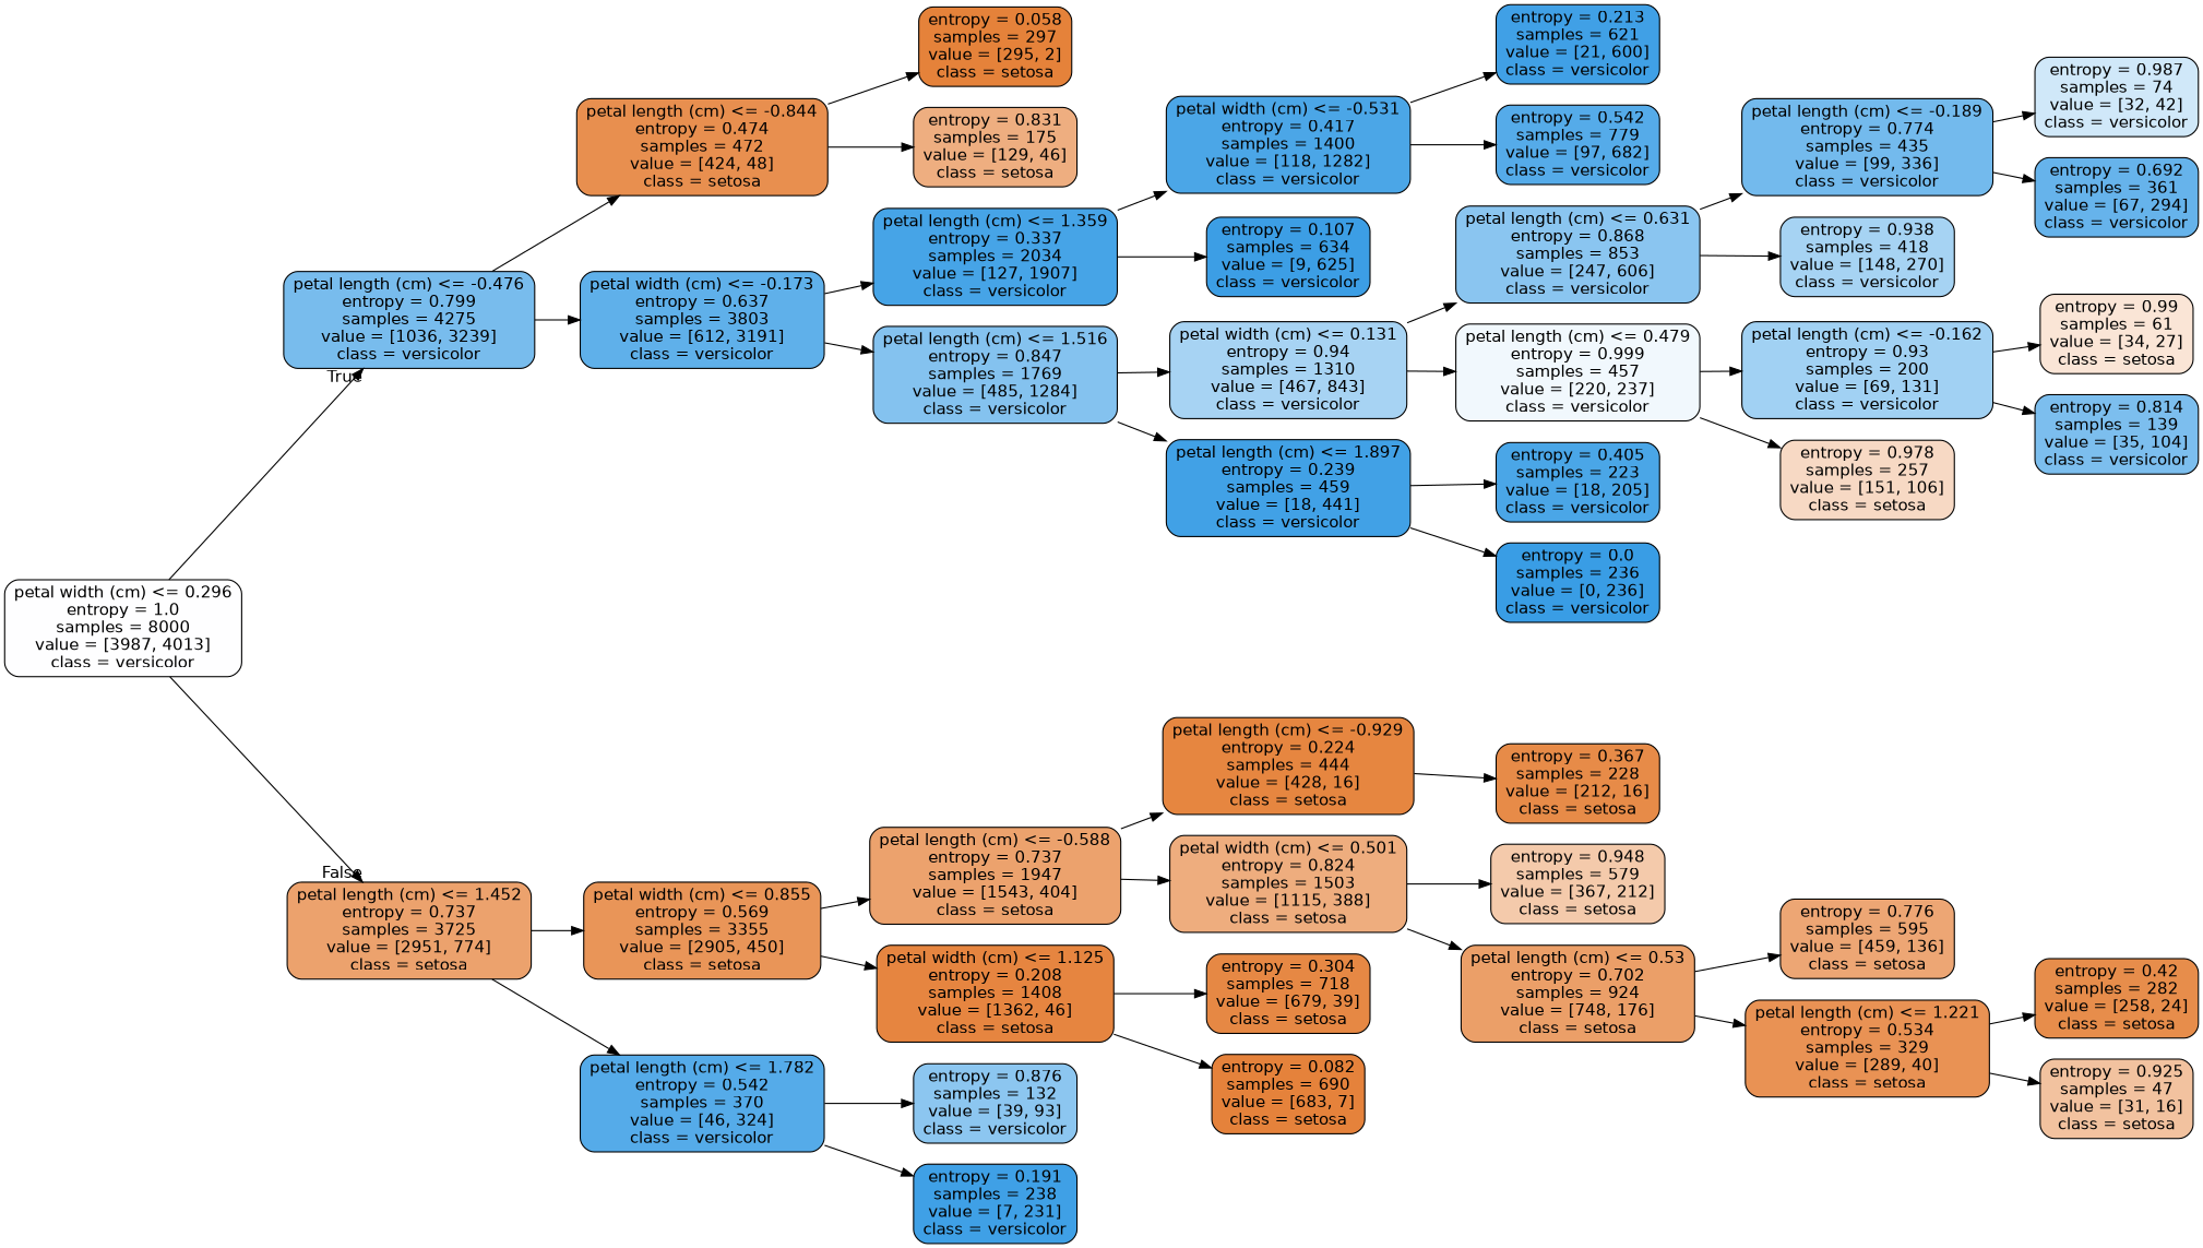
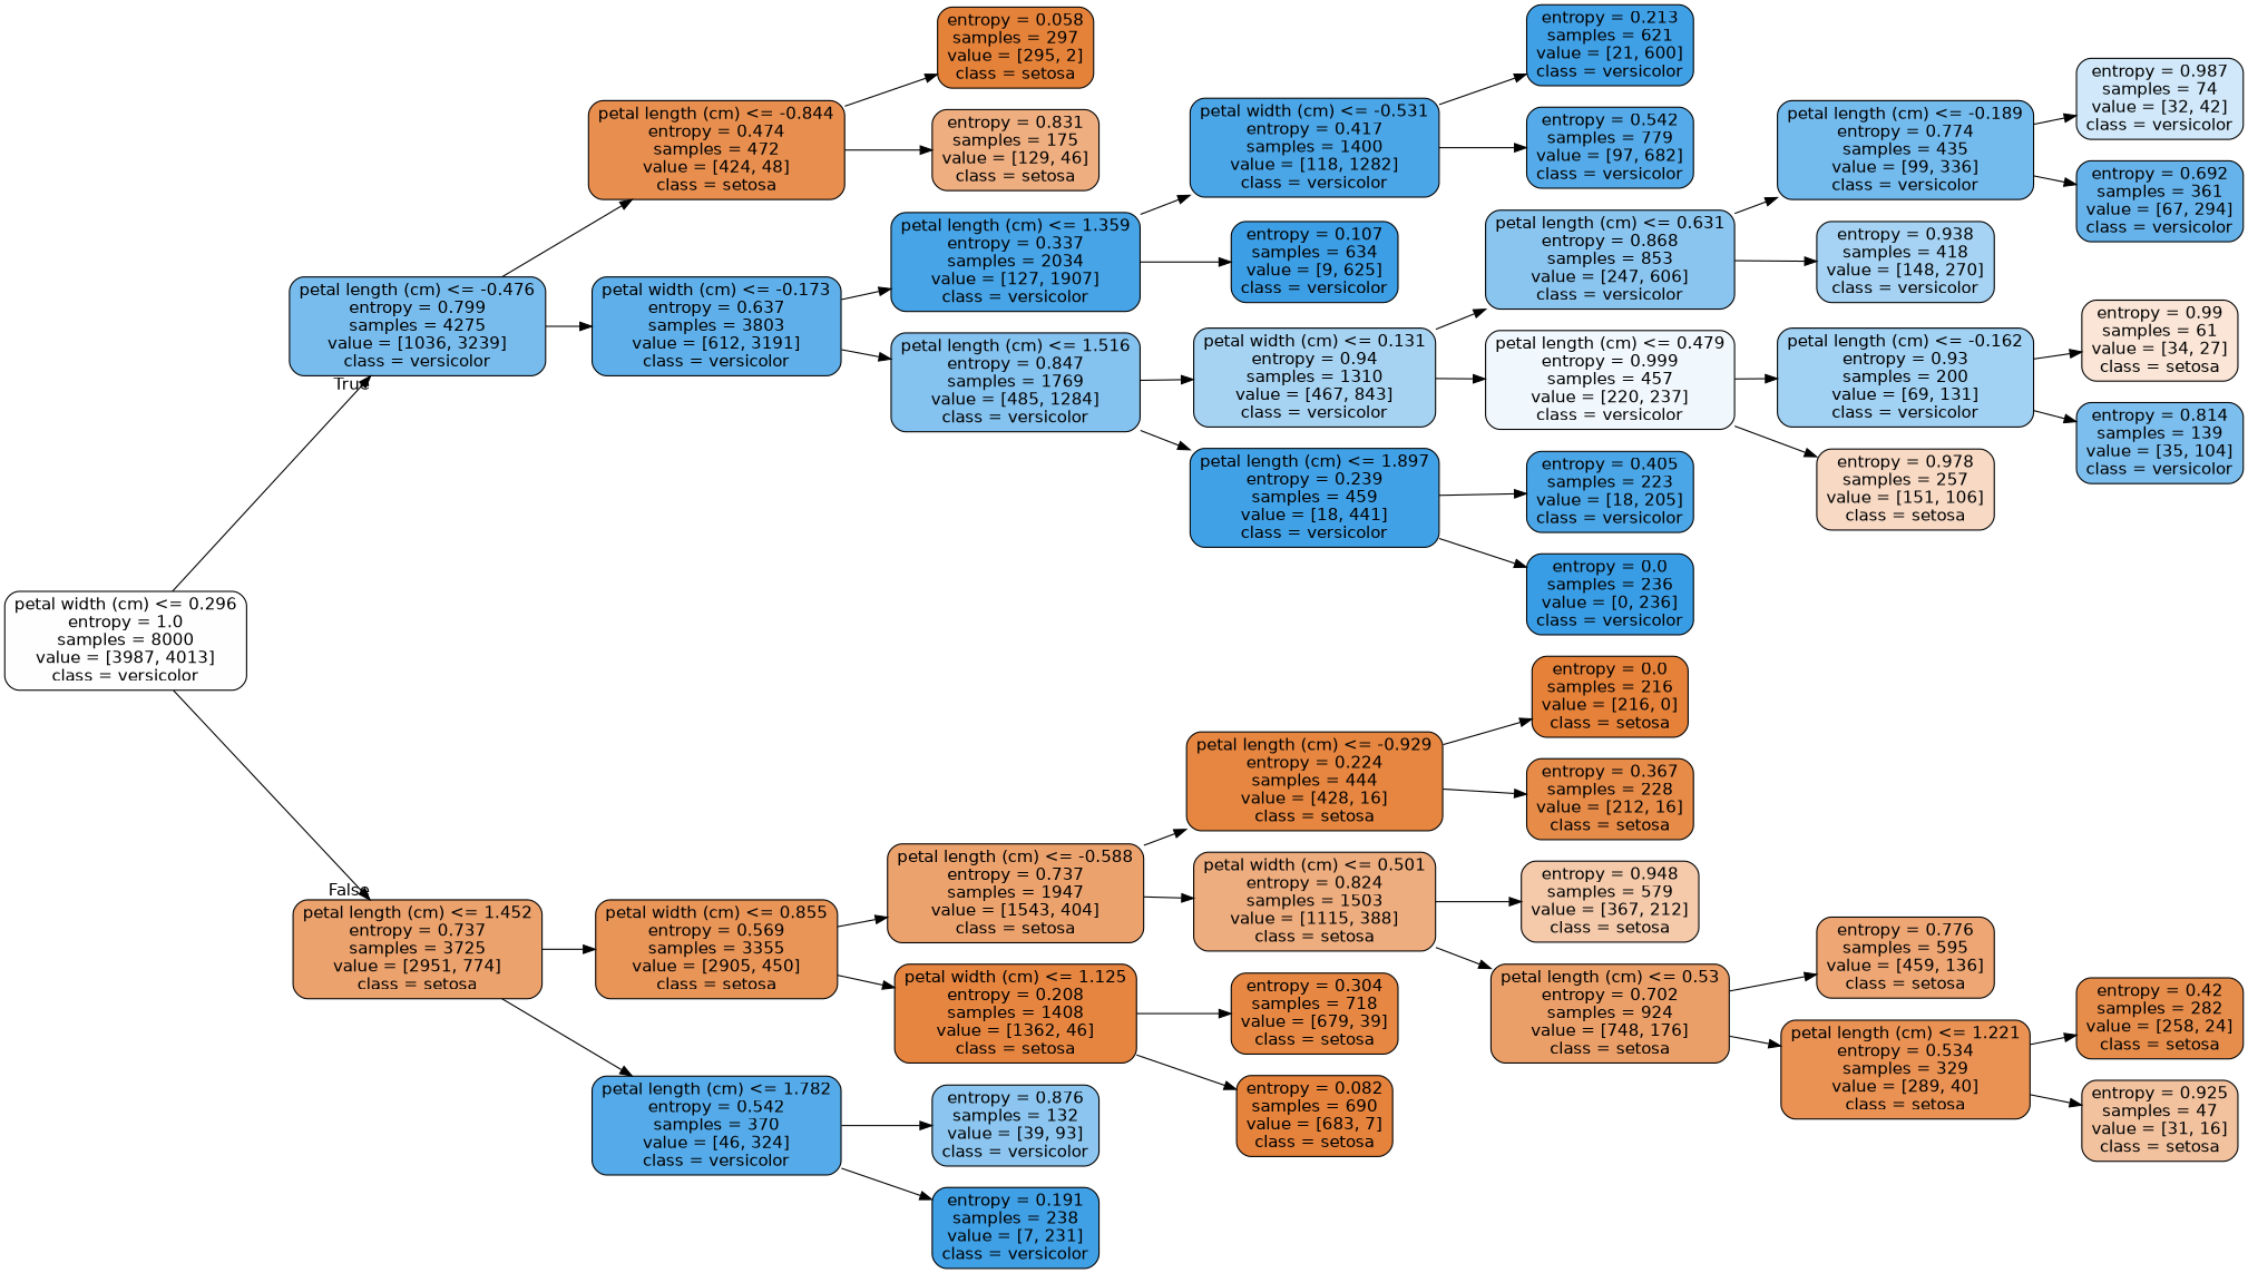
  digraph {
    rankdir=LR
    node [color=black fillcolor="#eca26d" fontname=helvetica shape=box style="filled, rounded"]
    edge [fontname=helvetica]
    n1 [fillcolor="#fefeff" label="petal width (cm) <= 0.296\nentropy = 1.0\nsamples = 8000\nvalue = [3987, 4013]\nclass = versicolor"]
    n2 [fillcolor="#78bced" label="petal length (cm) <= -0.476\nentropy = 0.799\nsamples = 4275\nvalue = [1036, 3239]\nclass = versicolor"]
    n3 [label="petal length (cm) <= 1.452\nentropy = 0.737\nsamples = 3725\nvalue = [2951, 774]\nclass = setosa"]
    n4 [fillcolor="#e88f4f" label="petal length (cm) <= -0.844\nentropy = 0.474\nsamples = 472\nvalue = [424, 48]\nclass = setosa"]
    n5 [fillcolor="#5fb0ea" label="petal width (cm) <= -0.173\nentropy = 0.637\nsamples = 3803\nvalue = [612, 3191]\nclass = versicolor"]
    n6 [fillcolor="#e5823a" label="entropy = 0.058\nsamples = 297\nvalue = [295, 2]\nclass = setosa"]
    n7 [fillcolor="#eeae80" label="entropy = 0.831\nsamples = 175\nvalue = [129, 46]\nclass = setosa"]
    n8 [fillcolor="#46a4e7" label="petal length (cm) <= 1.359\nentropy = 0.337\nsamples = 2034\nvalue = [127, 1907]\nclass = versicolor"]
    n9 [fillcolor="#84c2ef" label="petal length (cm) <= 1.516\nentropy = 0.847\nsamples = 1769\nvalue = [485, 1284]\nclass = versicolor"]
    n10 [fillcolor="#4ba6e7" label="petal width (cm) <= -0.531\nentropy = 0.417\nsamples = 1400\nvalue = [118, 1282]\nclass = versicolor"]
    n11 [fillcolor="#3c9ee5" label="entropy = 0.107\nsamples = 634\nvalue = [9, 625]\nclass = versicolor"]
    n12 [fillcolor="#40a0e6" label="entropy = 0.213\nsamples = 621\nvalue = [21, 600]\nclass = versicolor"]
    n13 [fillcolor="#55abe9" label="entropy = 0.542\nsamples = 779\nvalue = [97, 682]\nclass = versicolor"]
    n14 [fillcolor="#a7d3f3" label="petal width (cm) <= 0.131\nentropy = 0.94\nsamples = 1310\nvalue = [467, 843]\nclass = versicolor"]
    n15 [fillcolor="#41a1e6" label="petal length (cm) <= 1.897\nentropy = 0.239\nsamples = 459\nvalue = [18, 441]\nclass = versicolor"]
    n16 [fillcolor="#8ac5f0" label="petal length (cm) <= 0.631\nentropy = 0.868\nsamples = 853\nvalue = [247, 606]\nclass = versicolor"]
    n17 [fillcolor="#f1f8fd" label="petal length (cm) <= 0.479\nentropy = 0.999\nsamples = 457\nvalue = [220, 237]\nclass = versicolor"]
    n18 [fillcolor="#73baed" label="petal length (cm) <= -0.189\nentropy = 0.774\nsamples = 435\nvalue = [99, 336]\nclass = versicolor"]
    n19 [fillcolor="#a6d3f3" label="entropy = 0.938\nsamples = 418\nvalue = [148, 270]\nclass = versicolor"]
    n20 [fillcolor="#d0e8f9" label="entropy = 0.987\nsamples = 74\nvalue = [32, 42]\nclass = versicolor"]
    n21 [fillcolor="#66b3eb" label="entropy = 0.692\nsamples = 361\nvalue = [67, 294]\nclass = versicolor"]
    n22 [fillcolor="#a1d1f3" label="petal length (cm) <= -0.162\nentropy = 0.93\nsamples = 200\nvalue = [69, 131]\nclass = versicolor"]
    n23 [fillcolor="#f7d9c4" label="entropy = 0.978\nsamples = 257\nvalue = [151, 106]\nclass = setosa"]
    n24 [fillcolor="#fae5d6" label="entropy = 0.99\nsamples = 61\nvalue = [34, 27]\nclass = setosa"]
    n25 [fillcolor="#7cbeee" label="entropy = 0.814\nsamples = 139\nvalue = [35, 104]\nclass = versicolor"]
    n26 [fillcolor="#4aa6e7" label="entropy = 0.405\nsamples = 223\nvalue = [18, 205]\nclass = versicolor"]
    n27 [fillcolor="#399de5" label="entropy = 0.0\nsamples = 236\nvalue = [0, 236]\nclass = versicolor"]
    n28 [fillcolor="#e99558" label="petal width (cm) <= 0.855\nentropy = 0.569\nsamples = 3355\nvalue = [2905, 450]\nclass = setosa"]
    n29 [fillcolor="#55abe9" label="petal length (cm) <= 1.782\nentropy = 0.542\nsamples = 370\nvalue = [46, 324]\nclass = versicolor"]
    n30 [label="petal length (cm) <= -0.588\nentropy = 0.737\nsamples = 1947\nvalue = [1543, 404]\nclass = setosa"]
    n31 [fillcolor="#e68540" label="petal width (cm) <= 1.125\nentropy = 0.208\nsamples = 1408\nvalue = [1362, 46]\nclass = setosa"]
    n32 [fillcolor="#e68640" label="petal length (cm) <= -0.929\nentropy = 0.224\nsamples = 444\nvalue = [428, 16]\nclass = setosa"]
    n33 [fillcolor="#eead7e" label="petal width (cm) <= 0.501\nentropy = 0.824\nsamples = 1503\nvalue = [1115, 388]\nclass = setosa"]
+   n34 [fillcolor="#e58139" label="entropy = 0.0\nsamples = 216\nvalue = [216, 0]\nclass = setosa"]
    n35 [fillcolor="#e78b48" label="entropy = 0.367\nsamples = 228\nvalue = [212, 16]\nclass = setosa"]
    n36 [fillcolor="#f4caab" label="entropy = 0.948\nsamples = 579\nvalue = [367, 212]\nclass = setosa"]
    n37 [fillcolor="#eb9f68" label="petal length (cm) <= 0.53\nentropy = 0.702\nsamples = 924\nvalue = [748, 176]\nclass = setosa"]
    n38 [fillcolor="#eda674" label="entropy = 0.776\nsamples = 595\nvalue = [459, 136]\nclass = setosa"]
    n39 [fillcolor="#e99254" label="petal length (cm) <= 1.221\nentropy = 0.534\nsamples = 329\nvalue = [289, 40]\nclass = setosa"]
    n40 [fillcolor="#e78d4b" label="entropy = 0.42\nsamples = 282\nvalue = [258, 24]\nclass = setosa"]
    n41 [fillcolor="#f2c29f" label="entropy = 0.925\nsamples = 47\nvalue = [31, 16]\nclass = setosa"]
    n42 [fillcolor="#e68844" label="entropy = 0.304\nsamples = 718\nvalue = [679, 39]\nclass = setosa"]
    n43 [fillcolor="#e5823b" label="entropy = 0.082\nsamples = 690\nvalue = [683, 7]\nclass = setosa"]
    n44 [fillcolor="#8cc6f0" label="entropy = 0.876\nsamples = 132\nvalue = [39, 93]\nclass = versicolor"]
    n45 [fillcolor="#3fa0e6" label="entropy = 0.191\nsamples = 238\nvalue = [7, 231]\nclass = versicolor"]
    n1 -> n2 [headlabel=True labelangle=45 labeldistance=2.5]
    n1 -> n3 [headlabel=False labelangle=-45 labeldistance=2.5]
    n2 -> n4
    n2 -> n5
    n3 -> n28
    n3 -> n29
    n4 -> n6
    n4 -> n7
    n5 -> n8
    n5 -> n9
    n8 -> n10
    n8 -> n11
    n9 -> n14
    n9 -> n15
    n10 -> n12
    n10 -> n13
    n14 -> n16
    n14 -> n17
    n15 -> n26
    n15 -> n27
    n16 -> n18
    n16 -> n19
    n17 -> n22
    n17 -> n23
    n18 -> n20
    n18 -> n21
    n22 -> n24
    n22 -> n25
    n28 -> n30
    n28 -> n31
    n29 -> n44
    n29 -> n45
    n30 -> n32
    n30 -> n33
    n31 -> n42
    n31 -> n43
+   n32 -> n34
    n32 -> n35
    n33 -> n36
    n33 -> n37
    n37 -> n38
    n37 -> n39
    n39 -> n40
    n39 -> n41
  }
